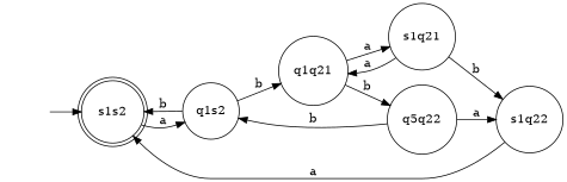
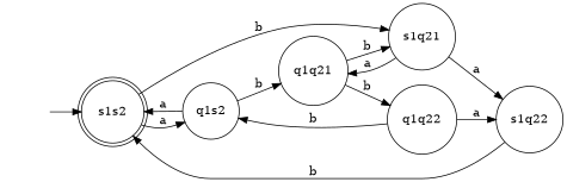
  digraph {
    rankdir=LR
    node [shape=circle]
    "" [shape=none]
    s1s2 [shape=doublecircle]
    q1s2
    s1q21
    q1q21
    s1q22
-   q1q22 [label=q5q22]
+   q1q22
    "" -> s1s2
    s1s2 -> q1s2 [label=a]
-   q1s2 -> s1s2 [label=b]
+   s1s2 -> s1q21 [label=b]
+   q1s2 -> s1s2 [label=a]
    q1s2 -> q1q21 [label=b]
    s1q21 -> q1q21 [label=a]
-   s1q21 -> s1q22 [label=b]
-   q1q21 -> s1q21 [label=a]
+   s1q21 -> s1q22 [label=a]
+   q1q21 -> s1q21 [label=b]
    q1q21 -> q1q22 [label=b]
-   s1q22 -> s1s2 [label=a]
+   s1q22 -> s1s2 [label=b]
    q1q22 -> q1s2 [label=b]
    q1q22 -> s1q22 [label=a]
  }
